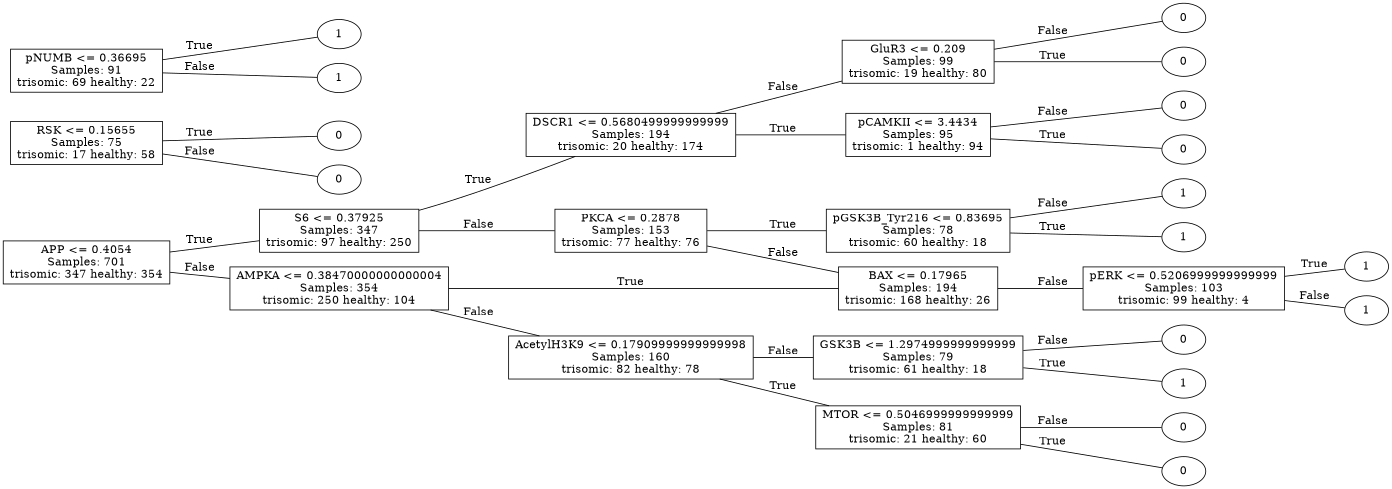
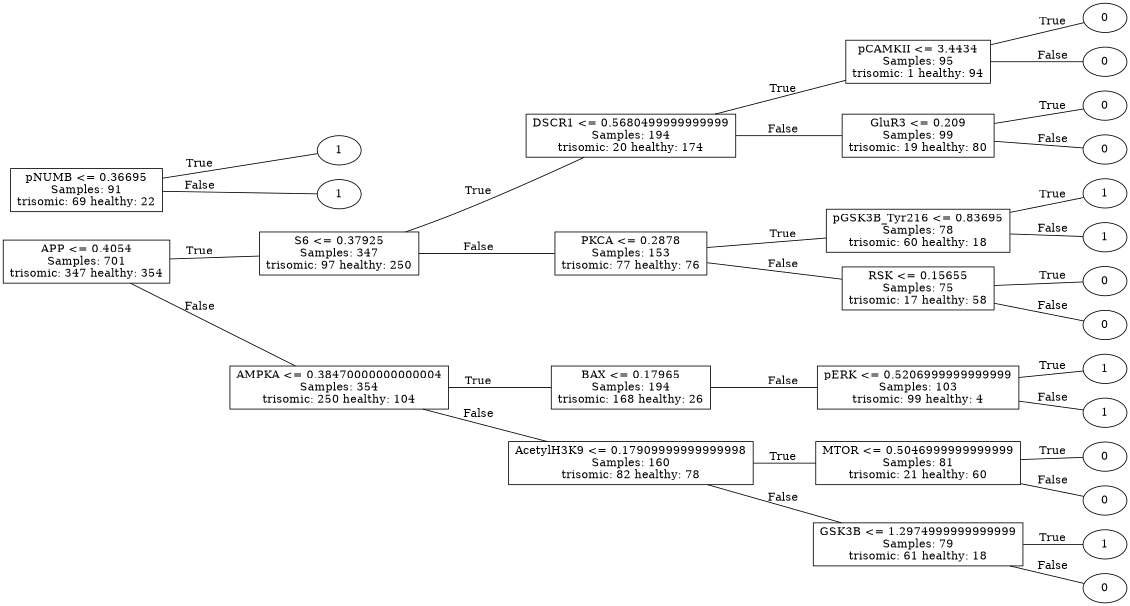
  graph {
    rankdir=LR
    node [fillcolor=red shape=oval style=solid]
    n1 [height=0.73611 label="APP <= 0.4054\nSamples: 701\ntrisomic: 347 healthy: 354" shape=box width=2.1944]
    n2 [height=0.73611 label="S6 <= 0.37925\nSamples: 347\ntrisomic: 97 healthy: 250" shape=box width=2.1111]
    n3 [height=0.73611 label="AMPKA <= 0.38470000000000004\nSamples: 354\ntrisomic: 250 healthy: 104" shape=box width=2.9861]
    n4 [height=0.73611 label="DSCR1 <= 0.5680499999999999\nSamples: 194\ntrisomic: 20 healthy: 174" shape=box width=2.8194]
    n5 [height=0.73611 label="PKCA <= 0.2878\nSamples: 153\ntrisomic: 77 healthy: 76" shape=box width=2.0139]
    n6 [height=0.73611 label="BAX <= 0.17965\nSamples: 194\ntrisomic: 168 healthy: 26" shape=box width=2.1111]
    n7 [height=0.73611 label="AcetylH3K9 <= 0.17909999999999998\nSamples: 160\ntrisomic: 82 healthy: 78" shape=box width=3.2639]
    n8 [height=0.73611 label="pCAMKII <= 3.4434\nSamples: 95\ntrisomic: 1 healthy: 94" shape=box width=1.9167]
    n9 [height=0.73611 label="GluR3 <= 0.209\nSamples: 99\ntrisomic: 19 healthy: 80" shape=box width=2.0139]
    n10 [height=0.73611 label="pGSK3B_Tyr216 <= 0.83695\nSamples: 78\ntrisomic: 60 healthy: 18" shape=box width=2.5694]
    n11 [height=0.73611 label="RSK <= 0.15655\nSamples: 75\ntrisomic: 17 healthy: 58" shape=box width=2.0139]
    n12 [height=0.73611 label="pERK <= 0.5206999999999999\nSamples: 103\ntrisomic: 99 healthy: 4" shape=box width=2.6944]
    n13 [height=0.73611 label="MTOR <= 0.5046999999999999\nSamples: 81\ntrisomic: 21 healthy: 60" shape=box width=2.7778]
    n14 [height=0.73611 label="GSK3B <= 1.2974999999999999\nSamples: 79\ntrisomic: 61 healthy: 18" shape=box width=2.8194]
    n15 [height=0.5 label=0 width=0.75]
    n16 [height=0.5 label=0 width=0.75]
    n17 [height=0.5 label=0 width=0.75]
    n18 [height=0.5 label=0 width=0.75]
    n19 [height=0.5 label=1 width=0.75]
    n20 [height=0.5 label=1 width=0.75]
    n21 [height=0.5 label=0 width=0.75]
    n22 [height=0.5 label=0 width=0.75]
    n23 [height=0.73611 label="pNUMB <= 0.36695\nSamples: 91\ntrisomic: 69 healthy: 22" shape=box width=2.0139]
    n24 [height=0.5 label=1 width=0.75]
    n25 [height=0.5 label=1 width=0.75]
    n26 [height=0.5 label=1 width=0.75]
    n27 [height=0.5 label=1 width=0.75]
    n28 [height=0.5 label=0 width=0.75]
    n29 [height=0.5 label=0 width=0.75]
    n30 [height=0.5 label=1 width=0.75]
    n31 [height=0.5 label=0 width=0.75]
    n1 -- n2 [label=True]
    n1 -- n3 [label=False]
    n2 -- n4 [label=True]
    n2 -- n5 [label=False]
    n3 -- n6 [label=True]
    n3 -- n7 [label=False]
    n4 -- n8 [label=True]
    n4 -- n9 [label=False]
    n5 -- n10 [label=True]
-   n5 -- n6 [label=False]
+   n5 -- n11 [label=False]
    n6 -- n12 [label=False]
    n7 -- n13 [label=True]
    n7 -- n14 [label=False]
    n8 -- n15 [label=True]
    n8 -- n16 [label=False]
    n9 -- n17 [label=True]
    n9 -- n18 [label=False]
    n10 -- n19 [label=True]
    n10 -- n20 [label=False]
    n11 -- n21 [label=True]
    n11 -- n22 [label=False]
    n12 -- n26 [label=True]
    n12 -- n27 [label=False]
    n13 -- n28 [label=True]
    n13 -- n29 [label=False]
    n14 -- n30 [label=True]
    n14 -- n31 [label=False]
    n23 -- n24 [label=True]
    n23 -- n25 [label=False]
  }
